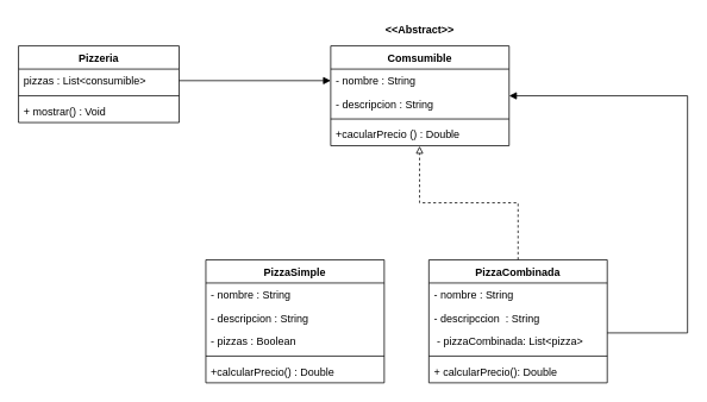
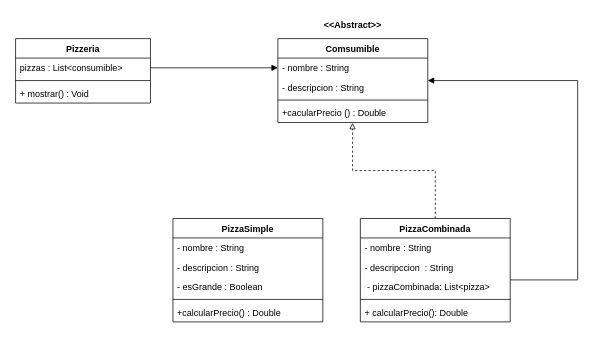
  <mxCell id="0" />
  <mxCell id="1" parent="0" />
  <mxCell id="2" value="Comsumible" style="swimlane;fontStyle=1;align=center;verticalAlign=top;childLayout=stackLayout;horizontal=1;startSize=26;horizontalStack=0;resizeParent=1;resizeParentMax=0;resizeLast=0;collapsible=1;marginBottom=0;" vertex="1" parent="1"><mxGeometry x="370" y="51" width="200" height="112" as="geometry" /></mxCell>
  <mxCell id="3" value="- nombre : String" style="text;strokeColor=none;fillColor=none;align=left;verticalAlign=top;spacingLeft=4;spacingRight=4;overflow=hidden;rotatable=0;points=[[0,0.5],[1,0.5]];portConstraint=eastwest;" vertex="1" parent="2"><mxGeometry y="26" width="200" height="26" as="geometry" /></mxCell>
  <mxCell id="4" value="- descripcion : String" style="text;strokeColor=none;fillColor=none;align=left;verticalAlign=top;spacingLeft=4;spacingRight=4;overflow=hidden;rotatable=0;points=[[0,0.5],[1,0.5]];portConstraint=eastwest;" vertex="1" parent="2"><mxGeometry y="52" width="200" height="26" as="geometry" /></mxCell>
  <mxCell id="5" value="" style="line;strokeWidth=1;fillColor=none;align=left;verticalAlign=middle;spacingTop=-1;spacingLeft=3;spacingRight=3;rotatable=0;labelPosition=right;points=[];portConstraint=eastwest;" vertex="1" parent="2"><mxGeometry y="78" width="200" height="8" as="geometry" /></mxCell>
  <mxCell id="6" value="+cacularPrecio () : Double" style="text;strokeColor=none;fillColor=none;align=left;verticalAlign=top;spacingLeft=4;spacingRight=4;overflow=hidden;rotatable=0;points=[[0,0.5],[1,0.5]];portConstraint=eastwest;" vertex="1" parent="2"><mxGeometry y="86" width="200" height="26" as="geometry" /></mxCell>
  <mxCell id="7" value="&lt;&lt;Abstract&gt;&gt;" style="text;align=center;fontStyle=1;verticalAlign=middle;spacingLeft=3;spacingRight=3;strokeColor=none;rotatable=0;points=[[0,0.5],[1,0.5]];portConstraint=eastwest;" vertex="1" parent="1"><mxGeometry x="430" y="20" width="80" height="26" as="geometry" /></mxCell>
  <mxCell id="8" value="PizzaSimple" style="swimlane;fontStyle=1;align=center;verticalAlign=top;childLayout=stackLayout;horizontal=1;startSize=26;horizontalStack=0;resizeParent=1;resizeParentMax=0;resizeLast=0;collapsible=1;marginBottom=0;" vertex="1" parent="1"><mxGeometry x="230" y="291" width="200" height="138" as="geometry" /></mxCell>
  <mxCell id="9" value="- nombre : String" style="text;strokeColor=none;fillColor=none;align=left;verticalAlign=top;spacingLeft=4;spacingRight=4;overflow=hidden;rotatable=0;points=[[0,0.5],[1,0.5]];portConstraint=eastwest;" vertex="1" parent="8"><mxGeometry y="26" width="200" height="26" as="geometry" /></mxCell>
  <mxCell id="10" value="- descripcion : String" style="text;strokeColor=none;fillColor=none;align=left;verticalAlign=top;spacingLeft=4;spacingRight=4;overflow=hidden;rotatable=0;points=[[0,0.5],[1,0.5]];portConstraint=eastwest;" vertex="1" parent="8"><mxGeometry y="52" width="200" height="26" as="geometry" /></mxCell>
- <mxCell id="11" value="- pizzas : Boolean" style="text;strokeColor=none;fillColor=none;align=left;verticalAlign=top;spacingLeft=4;spacingRight=4;overflow=hidden;rotatable=0;points=[[0,0.5],[1,0.5]];portConstraint=eastwest;" vertex="1" parent="8"><mxGeometry y="78" width="200" height="26" as="geometry" /></mxCell>
+ <mxCell id="11" value="- esGrande : Boolean" style="text;strokeColor=none;fillColor=none;align=left;verticalAlign=top;spacingLeft=4;spacingRight=4;overflow=hidden;rotatable=0;points=[[0,0.5],[1,0.5]];portConstraint=eastwest;" vertex="1" parent="8"><mxGeometry y="78" width="200" height="26" as="geometry" /></mxCell>
  <mxCell id="12" value="" style="line;strokeWidth=1;fillColor=none;align=left;verticalAlign=middle;spacingTop=-1;spacingLeft=3;spacingRight=3;rotatable=0;labelPosition=right;points=[];portConstraint=eastwest;" vertex="1" parent="8"><mxGeometry y="104" width="200" height="8" as="geometry" /></mxCell>
  <mxCell id="13" value="+calcularPrecio() : Double" style="text;strokeColor=none;fillColor=none;align=left;verticalAlign=top;spacingLeft=4;spacingRight=4;overflow=hidden;rotatable=0;points=[[0,0.5],[1,0.5]];portConstraint=eastwest;" vertex="1" parent="8"><mxGeometry y="112" width="200" height="26" as="geometry" /></mxCell>
  <mxCell id="14" style="edgeStyle=orthogonalEdgeStyle;rounded=0;orthogonalLoop=1;jettySize=auto;html=1;exitX=0.5;exitY=0;exitDx=0;exitDy=0;entryX=0.498;entryY=1.017;entryDx=0;entryDy=0;entryPerimeter=0;endArrow=block;endFill=0;dashed=1;" edge="1" parent="1" source="16" target="6"><mxGeometry relative="1" as="geometry" /></mxCell>
  <mxCell id="15" style="edgeStyle=orthogonalEdgeStyle;rounded=0;orthogonalLoop=1;jettySize=auto;html=1;endArrow=block;endFill=1;entryX=1;entryY=0.5;entryDx=0;entryDy=0;" edge="1" parent="1" source="16" target="2"><mxGeometry relative="1" as="geometry"><mxPoint x="761" y="91" as="targetPoint" /><Array as="points"><mxPoint x="770" y="373" /><mxPoint x="770" y="107" /></Array></mxGeometry></mxCell>
  <mxCell id="16" value="PizzaCombinada" style="swimlane;fontStyle=1;align=center;verticalAlign=top;childLayout=stackLayout;horizontal=1;startSize=26;horizontalStack=0;resizeParent=1;resizeParentMax=0;resizeLast=0;collapsible=1;marginBottom=0;" vertex="1" parent="1"><mxGeometry x="480" y="291" width="200" height="138" as="geometry" /></mxCell>
  <mxCell id="17" value="- nombre : String" style="text;strokeColor=none;fillColor=none;align=left;verticalAlign=top;spacingLeft=4;spacingRight=4;overflow=hidden;rotatable=0;points=[[0,0.5],[1,0.5]];portConstraint=eastwest;" vertex="1" parent="16"><mxGeometry y="26" width="200" height="26" as="geometry" /></mxCell>
  <mxCell id="18" value="- descripccion  : String" style="text;strokeColor=none;fillColor=none;align=left;verticalAlign=top;spacingLeft=4;spacingRight=4;overflow=hidden;rotatable=0;points=[[0,0.5],[1,0.5]];portConstraint=eastwest;" vertex="1" parent="16"><mxGeometry y="52" width="200" height="26" as="geometry" /></mxCell>
  <mxCell id="19" value=" - pizzaCombinada: List&lt;pizza&gt;" style="text;strokeColor=none;fillColor=none;align=left;verticalAlign=top;spacingLeft=4;spacingRight=4;overflow=hidden;rotatable=0;points=[[0,0.5],[1,0.5]];portConstraint=eastwest;" vertex="1" parent="16"><mxGeometry y="78" width="200" height="26" as="geometry" /></mxCell>
  <mxCell id="20" value="" style="line;strokeWidth=1;fillColor=none;align=left;verticalAlign=middle;spacingTop=-1;spacingLeft=3;spacingRight=3;rotatable=0;labelPosition=right;points=[];portConstraint=eastwest;" vertex="1" parent="16"><mxGeometry y="104" width="200" height="8" as="geometry" /></mxCell>
  <mxCell id="21" value="+ calcularPrecio(): Double" style="text;strokeColor=none;fillColor=none;align=left;verticalAlign=top;spacingLeft=4;spacingRight=4;overflow=hidden;rotatable=0;points=[[0,0.5],[1,0.5]];portConstraint=eastwest;" vertex="1" parent="16"><mxGeometry y="112" width="200" height="26" as="geometry" /></mxCell>
  <mxCell id="22" value="Pizzeria" style="swimlane;fontStyle=1;align=center;verticalAlign=top;childLayout=stackLayout;horizontal=1;startSize=26;horizontalStack=0;resizeParent=1;resizeParentMax=0;resizeLast=0;collapsible=1;marginBottom=0;" vertex="1" parent="1"><mxGeometry x="20" y="51" width="180" height="86" as="geometry" /></mxCell>
  <mxCell id="23" value="pizzas : List&lt;consumible&gt;" style="text;strokeColor=none;fillColor=none;align=left;verticalAlign=top;spacingLeft=4;spacingRight=4;overflow=hidden;rotatable=0;points=[[0,0.5],[1,0.5]];portConstraint=eastwest;" vertex="1" parent="22"><mxGeometry y="26" width="180" height="26" as="geometry" /></mxCell>
  <mxCell id="24" value="" style="line;strokeWidth=1;fillColor=none;align=left;verticalAlign=middle;spacingTop=-1;spacingLeft=3;spacingRight=3;rotatable=0;labelPosition=right;points=[];portConstraint=eastwest;" vertex="1" parent="22"><mxGeometry y="52" width="180" height="8" as="geometry" /></mxCell>
  <mxCell id="25" value="+ mostrar() : Void" style="text;strokeColor=none;fillColor=none;align=left;verticalAlign=top;spacingLeft=4;spacingRight=4;overflow=hidden;rotatable=0;points=[[0,0.5],[1,0.5]];portConstraint=eastwest;" vertex="1" parent="22"><mxGeometry y="60" width="180" height="26" as="geometry" /></mxCell>
  <mxCell id="26" style="edgeStyle=orthogonalEdgeStyle;rounded=0;orthogonalLoop=1;jettySize=auto;html=1;exitX=1;exitY=0.5;exitDx=0;exitDy=0;entryX=0;entryY=0.5;entryDx=0;entryDy=0;endArrow=block;endFill=1;" edge="1" parent="1" source="23" target="3"><mxGeometry relative="1" as="geometry" /></mxCell>
